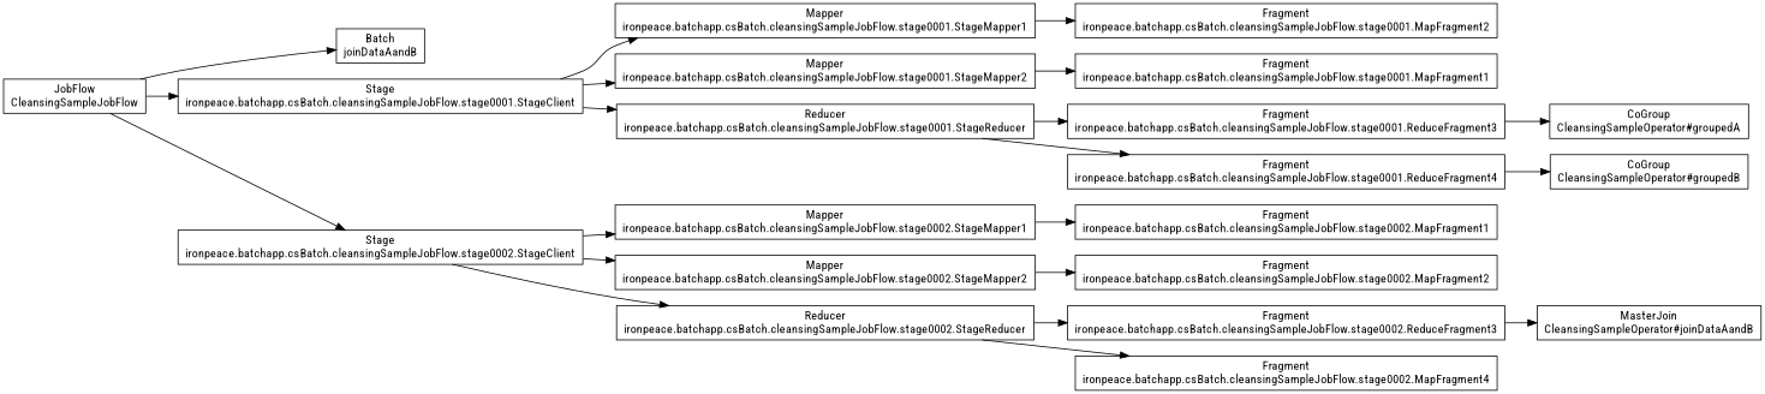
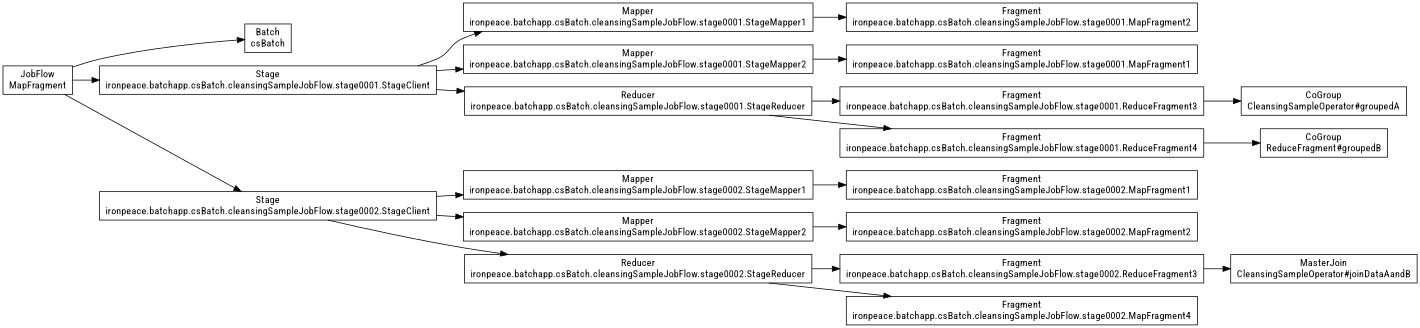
  digraph {
    fontname="Roboto Condensed"
    rankdir=LR
    node [fontname="Roboto Condensed" shape=box]
    edge [fontname="Roboto Condensed"]
-   n1 [label="Batch\njoinDataAandB"]
-   n2 [label="JobFlow\nCleansingSampleJobFlow"]
+   n1 [label="Batch\ncsBatch"]
+   n2 [label="JobFlow\nMapFragment"]
    n3 [label="Stage\nironpeace.batchapp.csBatch.cleansingSampleJobFlow.stage0001.StageClient"]
    n4 [label="Stage\nironpeace.batchapp.csBatch.cleansingSampleJobFlow.stage0002.StageClient"]
    n5 [label="Mapper\nironpeace.batchapp.csBatch.cleansingSampleJobFlow.stage0001.StageMapper1"]
    n6 [label="Mapper\nironpeace.batchapp.csBatch.cleansingSampleJobFlow.stage0001.StageMapper2"]
    n7 [label="Reducer\nironpeace.batchapp.csBatch.cleansingSampleJobFlow.stage0001.StageReducer"]
    n8 [label="Mapper\nironpeace.batchapp.csBatch.cleansingSampleJobFlow.stage0002.StageMapper1"]
    n9 [label="Mapper\nironpeace.batchapp.csBatch.cleansingSampleJobFlow.stage0002.StageMapper2"]
    n10 [label="Reducer\nironpeace.batchapp.csBatch.cleansingSampleJobFlow.stage0002.StageReducer"]
    n11 [label="Fragment\nironpeace.batchapp.csBatch.cleansingSampleJobFlow.stage0001.MapFragment2"]
    n12 [label="Fragment\nironpeace.batchapp.csBatch.cleansingSampleJobFlow.stage0001.MapFragment1"]
    n13 [label="Fragment\nironpeace.batchapp.csBatch.cleansingSampleJobFlow.stage0001.ReduceFragment3"]
    n14 [label="Fragment\nironpeace.batchapp.csBatch.cleansingSampleJobFlow.stage0001.ReduceFragment4"]
    n15 [label="CoGroup\nCleansingSampleOperator#groupedA"]
-   n16 [label="CoGroup\nCleansingSampleOperator#groupedB"]
+   n16 [label="CoGroup\nReduceFragment#groupedB"]
    n17 [label="Fragment\nironpeace.batchapp.csBatch.cleansingSampleJobFlow.stage0002.MapFragment1"]
    n18 [label="Fragment\nironpeace.batchapp.csBatch.cleansingSampleJobFlow.stage0002.MapFragment2"]
    n19 [label="Fragment\nironpeace.batchapp.csBatch.cleansingSampleJobFlow.stage0002.ReduceFragment3"]
    n20 [label="Fragment\nironpeace.batchapp.csBatch.cleansingSampleJobFlow.stage0002.MapFragment4"]
    n21 [label="MasterJoin\nCleansingSampleOperator#joinDataAandB"]
    n2 -> n1
    n2 -> n3
    n2 -> n4
    n3 -> n5
    n3 -> n6
    n3 -> n7
    n4 -> n8
    n4 -> n9
    n4 -> n10
    n5 -> n11
    n6 -> n12
    n7 -> n13
    n7 -> n14
    n8 -> n17
    n9 -> n18
    n10 -> n19
    n10 -> n20
    n13 -> n15
    n14 -> n16
    n19 -> n21
  }
